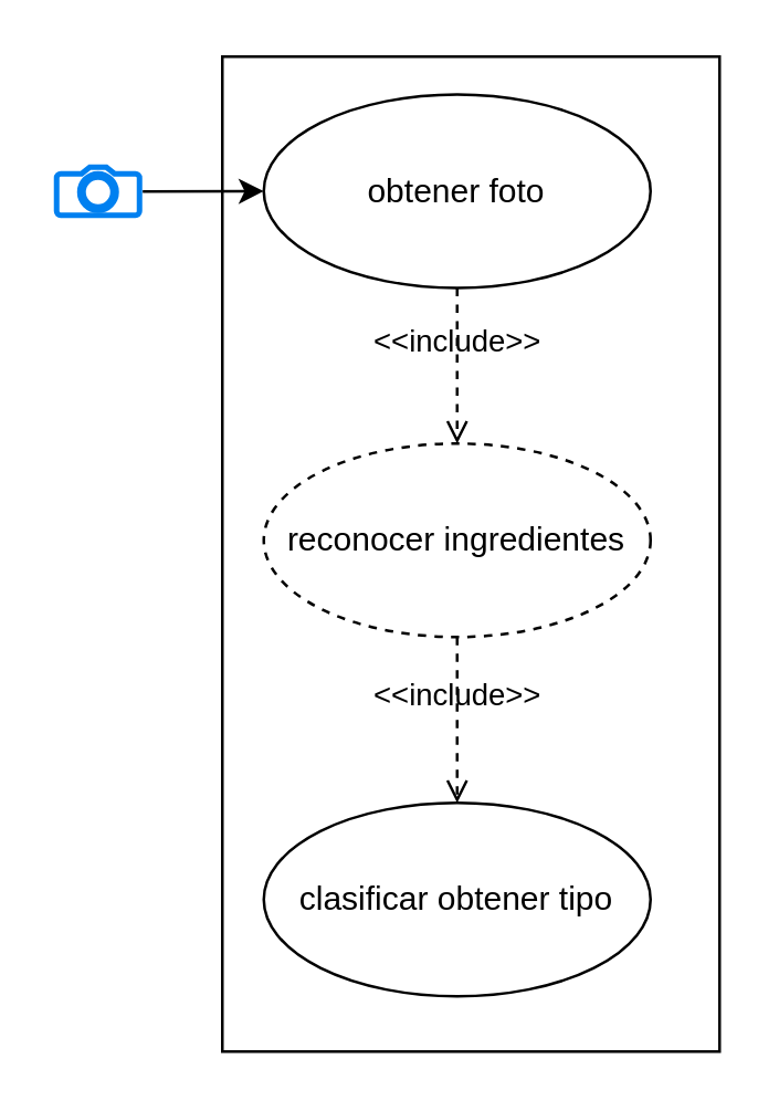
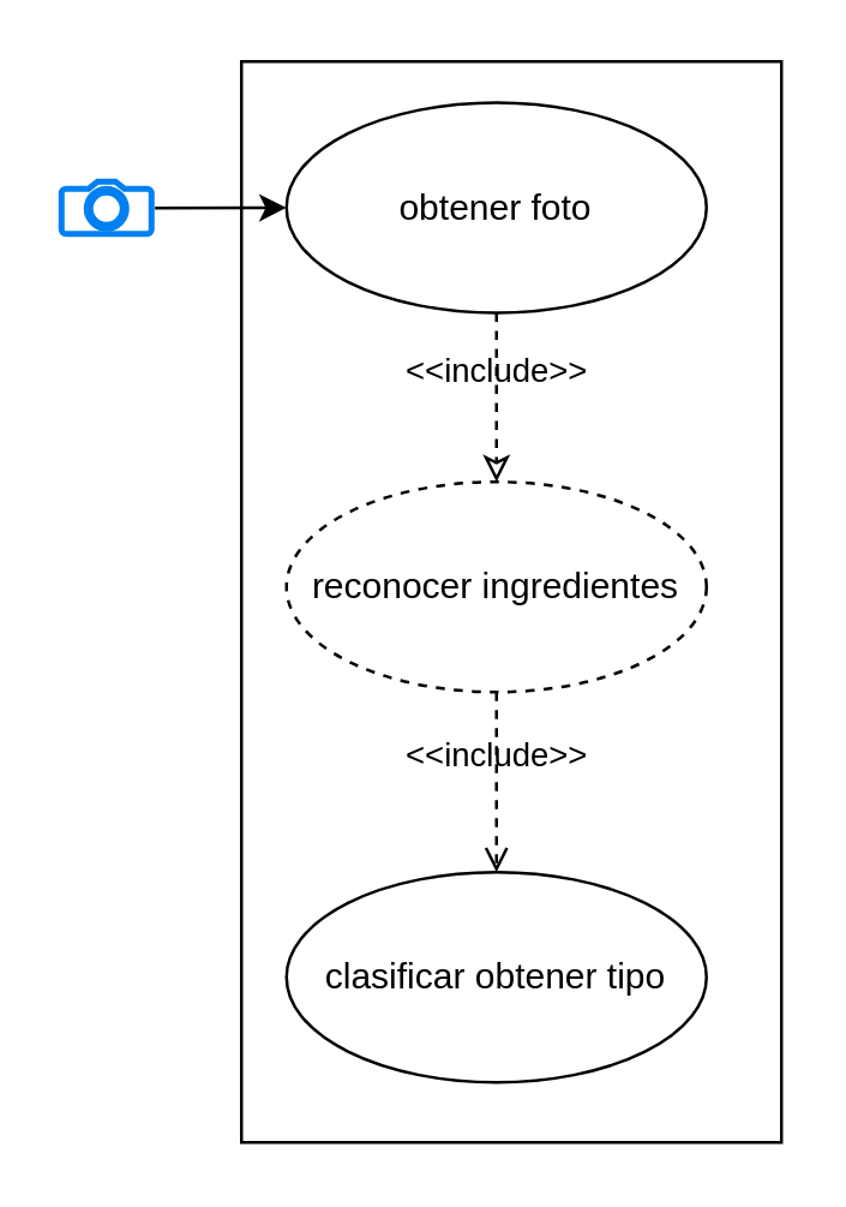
  <mxCell id="0" />
  <mxCell id="1" parent="0" />
  <mxCell id="2" value="" style="rounded=0;whiteSpace=wrap;html=1;" parent="1" vertex="1"><mxGeometry x="80" y="20" width="180" height="360" as="geometry" /></mxCell>
  <mxCell id="3" value="" style="html=1;verticalLabelPosition=bottom;align=center;labelBackgroundColor=#ffffff;verticalAlign=top;strokeWidth=2;strokeColor=#0080F0;shadow=0;dashed=0;shape=mxgraph.ios7.icons.camera;" parent="1" vertex="1"><mxGeometry x="20" y="60" width="30" height="17.4" as="geometry" /></mxCell>
  <mxCell id="4" style="edgeStyle=none;html=1;exitX=0;exitY=0.5;exitDx=0;exitDy=0;entryX=1.039;entryY=0.508;entryDx=0;entryDy=0;entryPerimeter=0;startArrow=classic;startFill=1;endArrow=none;endFill=0;" parent="1" source="5" target="3" edge="1"><mxGeometry relative="1" as="geometry" /></mxCell>
  <mxCell id="5" value="obtener foto" style="ellipse;whiteSpace=wrap;html=1;" parent="1" vertex="1"><mxGeometry x="95" y="33.7" width="140" height="70" as="geometry" /></mxCell>
  <mxCell id="6" value="reconocer ingredientes" style="ellipse;whiteSpace=wrap;html=1;dashed=1;" parent="1" vertex="1"><mxGeometry x="95" y="160" width="140" height="70" as="geometry" /></mxCell>
  <mxCell id="7" value="clasificar obtener tipo" style="ellipse;whiteSpace=wrap;html=1;" parent="1" vertex="1"><mxGeometry x="95" y="290" width="140" height="70" as="geometry" /></mxCell>
- <mxCell id="8" value="&amp;lt;&amp;lt;include&amp;gt;&amp;gt;" style="html=1;verticalAlign=bottom;labelBackgroundColor=none;endArrow=open;endFill=0;dashed=1;entryX=0.5;entryY=0;entryDx=0;entryDy=0;exitX=0.5;exitY=1;exitDx=0;exitDy=0;" parent="1" source="5" target="6" edge="1"><mxGeometry x="-0.006" width="160" relative="1" as="geometry"><mxPoint x="190" y="45" as="sourcePoint" /><mxPoint x="280" y="45" as="targetPoint" /><mxPoint as="offset" /></mxGeometry></mxCell>
+ <mxCell id="8" value="&amp;lt;&amp;lt;include&amp;gt;&amp;gt;" style="html=1;verticalAlign=bottom;labelBackgroundColor=none;endArrow=classic;endFill=0;dashed=1;entryX=0.5;entryY=0;entryDx=0;entryDy=0;exitX=0.5;exitY=1;exitDx=0;exitDy=0;" parent="1" source="5" target="6" edge="1"><mxGeometry x="-0.006" width="160" relative="1" as="geometry"><mxPoint x="190" y="45" as="sourcePoint" /><mxPoint x="280" y="45" as="targetPoint" /><mxPoint as="offset" /></mxGeometry></mxCell>
  <mxCell id="9" value="&amp;lt;&amp;lt;include&amp;gt;&amp;gt;" style="html=1;verticalAlign=bottom;labelBackgroundColor=none;endArrow=open;endFill=0;dashed=1;entryX=0.5;entryY=0;entryDx=0;entryDy=0;exitX=0.5;exitY=1;exitDx=0;exitDy=0;" parent="1" source="6" target="7" edge="1"><mxGeometry x="-0.006" width="160" relative="1" as="geometry"><mxPoint x="200" y="55" as="sourcePoint" /><mxPoint x="290" y="55" as="targetPoint" /><mxPoint as="offset" /></mxGeometry></mxCell>
